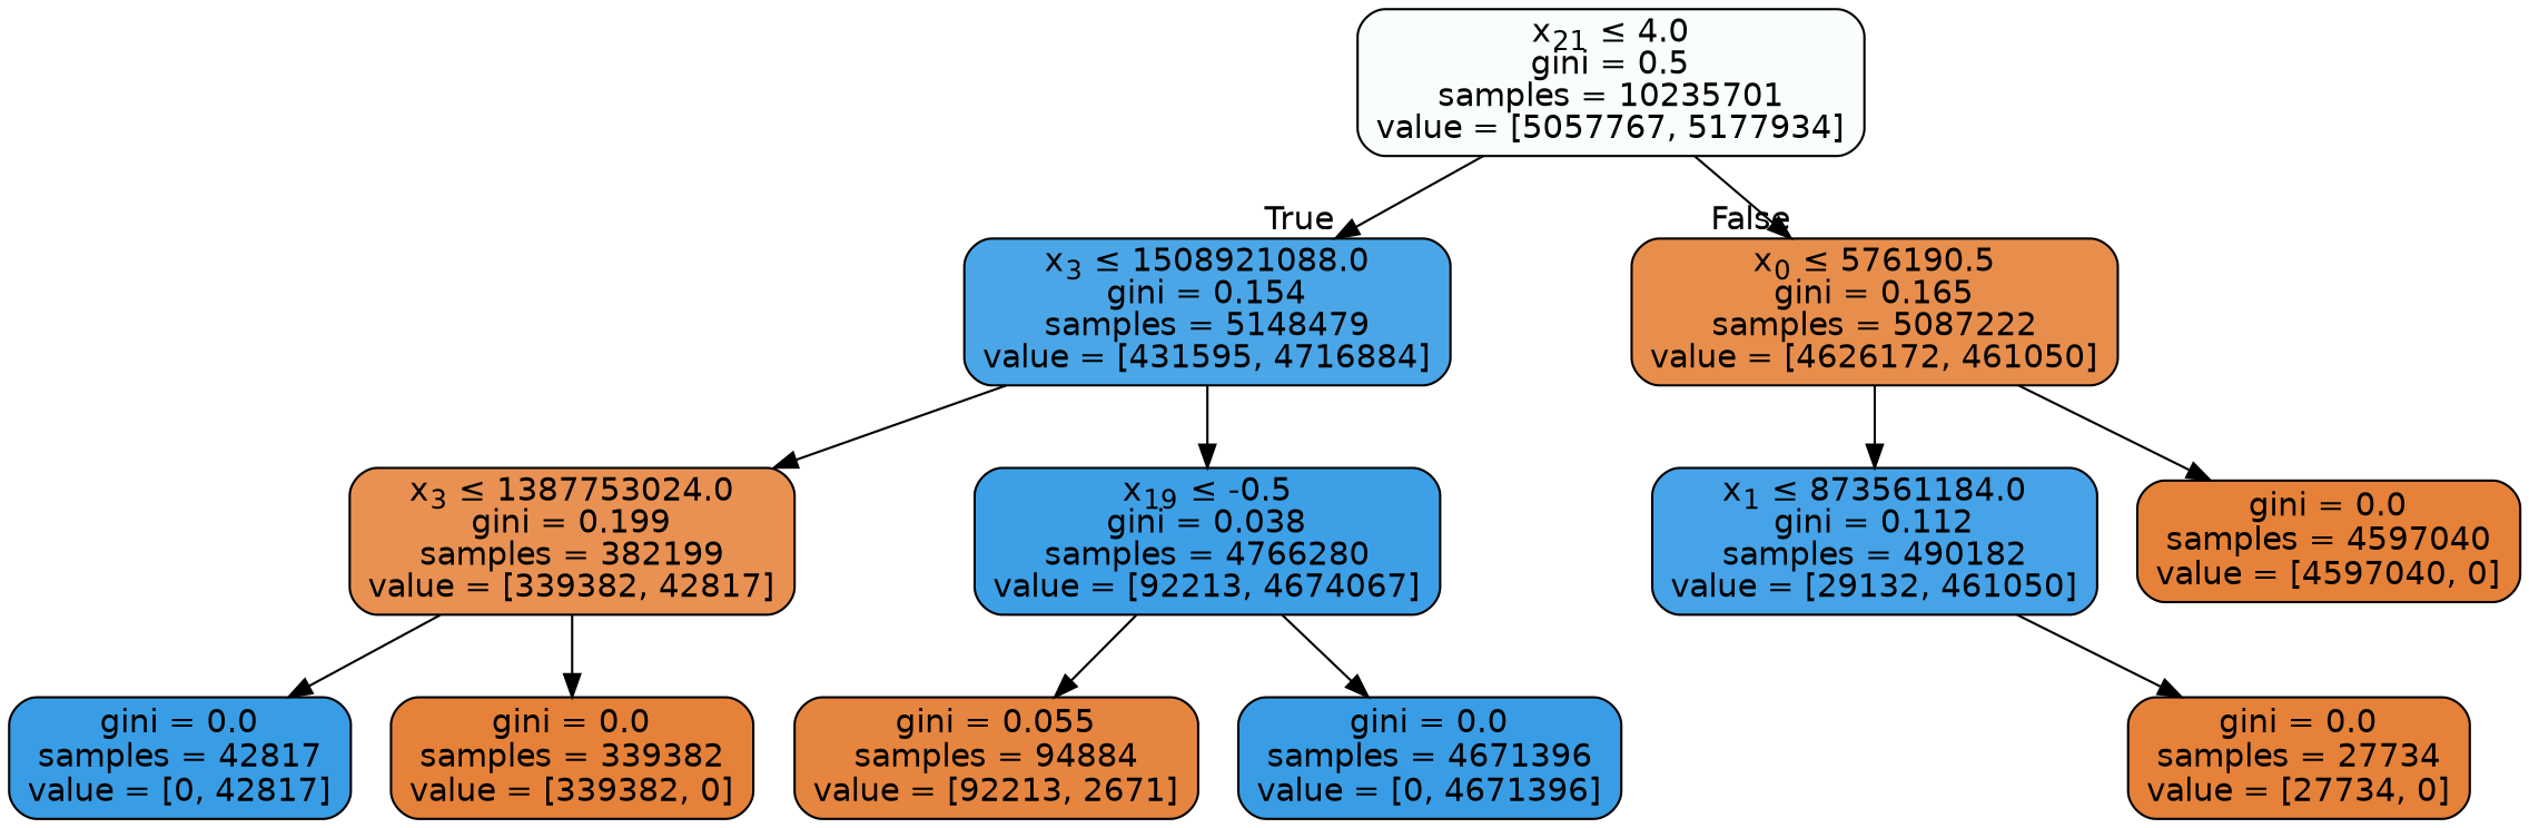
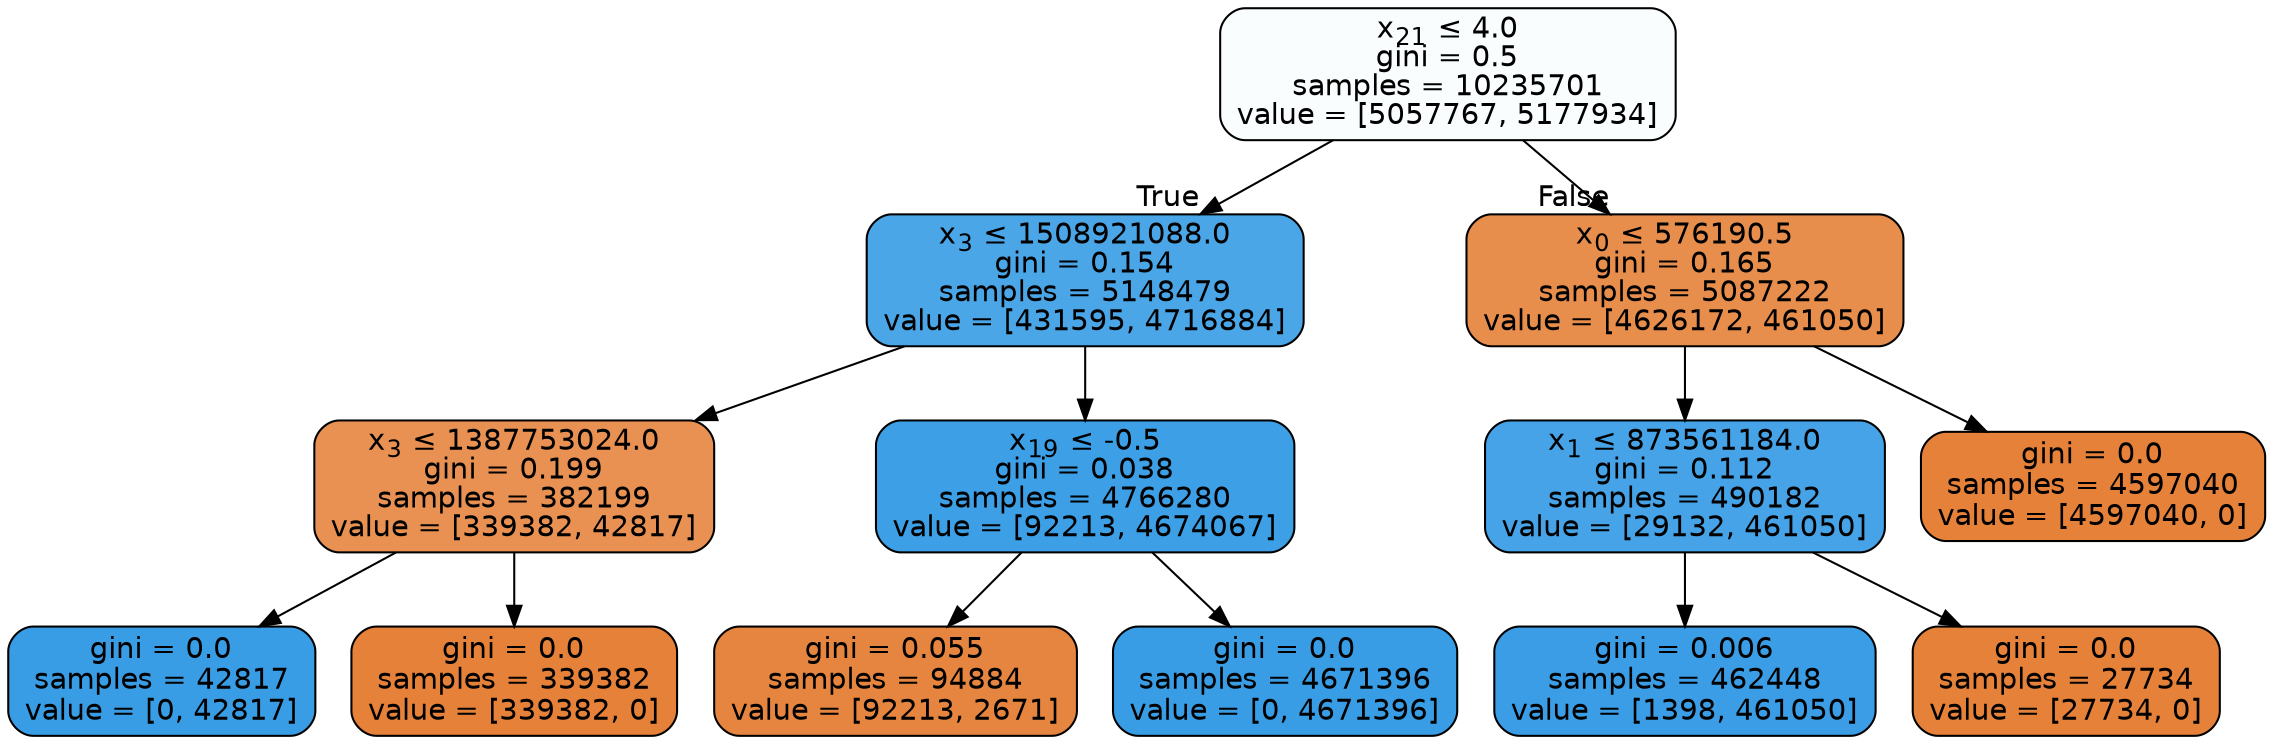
  digraph {
    node [color=black fillcolor="#e58139" fontname=helvetica shape=box style="filled, rounded"]
    edge [fontname=helvetica]
    n1 [fillcolor="#fafdfe" label=<x<SUB>21</SUB> &le; 4.0<br/>gini = 0.5<br/>samples = 10235701<br/>value = [5057767, 5177934]>]
    n2 [fillcolor="#4ba6e7" label=<x<SUB>3</SUB> &le; 1508921088.0<br/>gini = 0.154<br/>samples = 5148479<br/>value = [431595, 4716884]>]
    n3 [fillcolor="#e88e4d" label=<x<SUB>0</SUB> &le; 576190.5<br/>gini = 0.165<br/>samples = 5087222<br/>value = [4626172, 461050]>]
    n4 [fillcolor="#e89152" label=<x<SUB>3</SUB> &le; 1387753024.0<br/>gini = 0.199<br/>samples = 382199<br/>value = [339382, 42817]>]
    n5 [fillcolor="#3d9fe6" label=<x<SUB>19</SUB> &le; -0.5<br/>gini = 0.038<br/>samples = 4766280<br/>value = [92213, 4674067]>]
    n6 [fillcolor="#399de5" label=<gini = 0.0<br/>samples = 42817<br/>value = [0, 42817]>]
    n7 [label=<gini = 0.0<br/>samples = 339382<br/>value = [339382, 0]>]
    n8 [fillcolor="#e6853f" label=<gini = 0.055<br/>samples = 94884<br/>value = [92213, 2671]>]
    n9 [fillcolor="#399de5" label=<gini = 0.0<br/>samples = 4671396<br/>value = [0, 4671396]>]
    n10 [fillcolor="#46a3e7" label=<x<SUB>1</SUB> &le; 873561184.0<br/>gini = 0.112<br/>samples = 490182<br/>value = [29132, 461050]>]
    n11 [label=<gini = 0.0<br/>samples = 4597040<br/>value = [4597040, 0]>]
+   n12 [fillcolor="#3a9de5" label=<gini = 0.006<br/>samples = 462448<br/>value = [1398, 461050]>]
    n13 [label=<gini = 0.0<br/>samples = 27734<br/>value = [27734, 0]>]
    n1 -> n2 [headlabel=True labelangle=45 labeldistance=2.5]
    n1 -> n3 [headlabel=False labelangle=-45 labeldistance=2.5]
    n2 -> n4
    n2 -> n5
    n3 -> n10
    n3 -> n11
    n4 -> n6
    n4 -> n7
    n5 -> n8
    n5 -> n9
+   n10 -> n12
    n10 -> n13
  }
